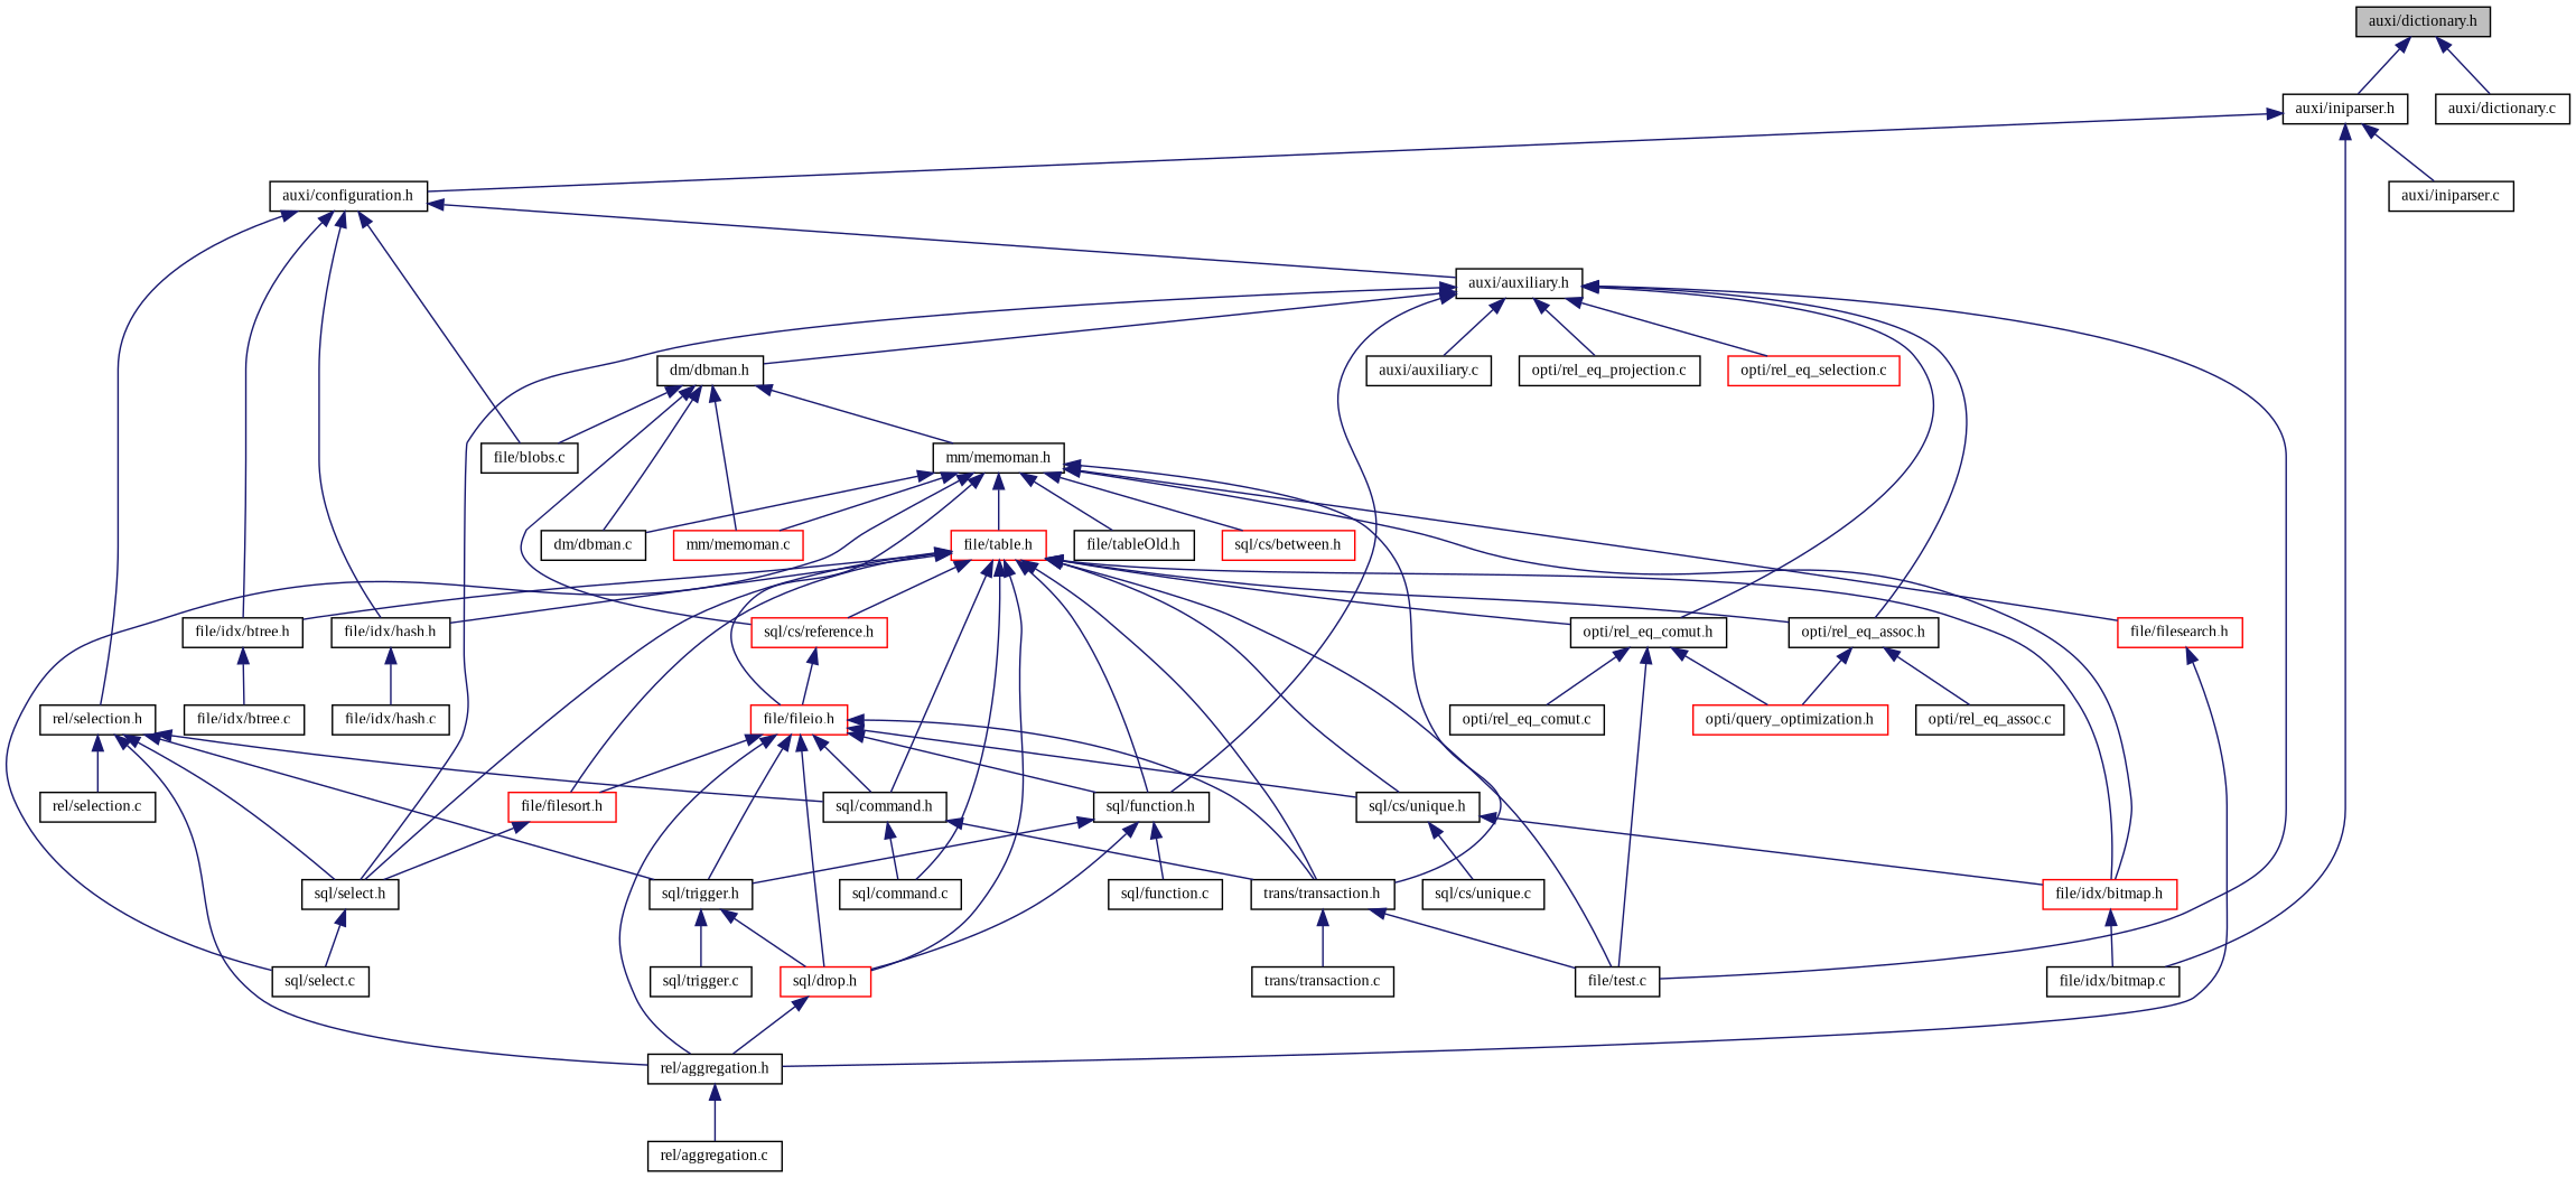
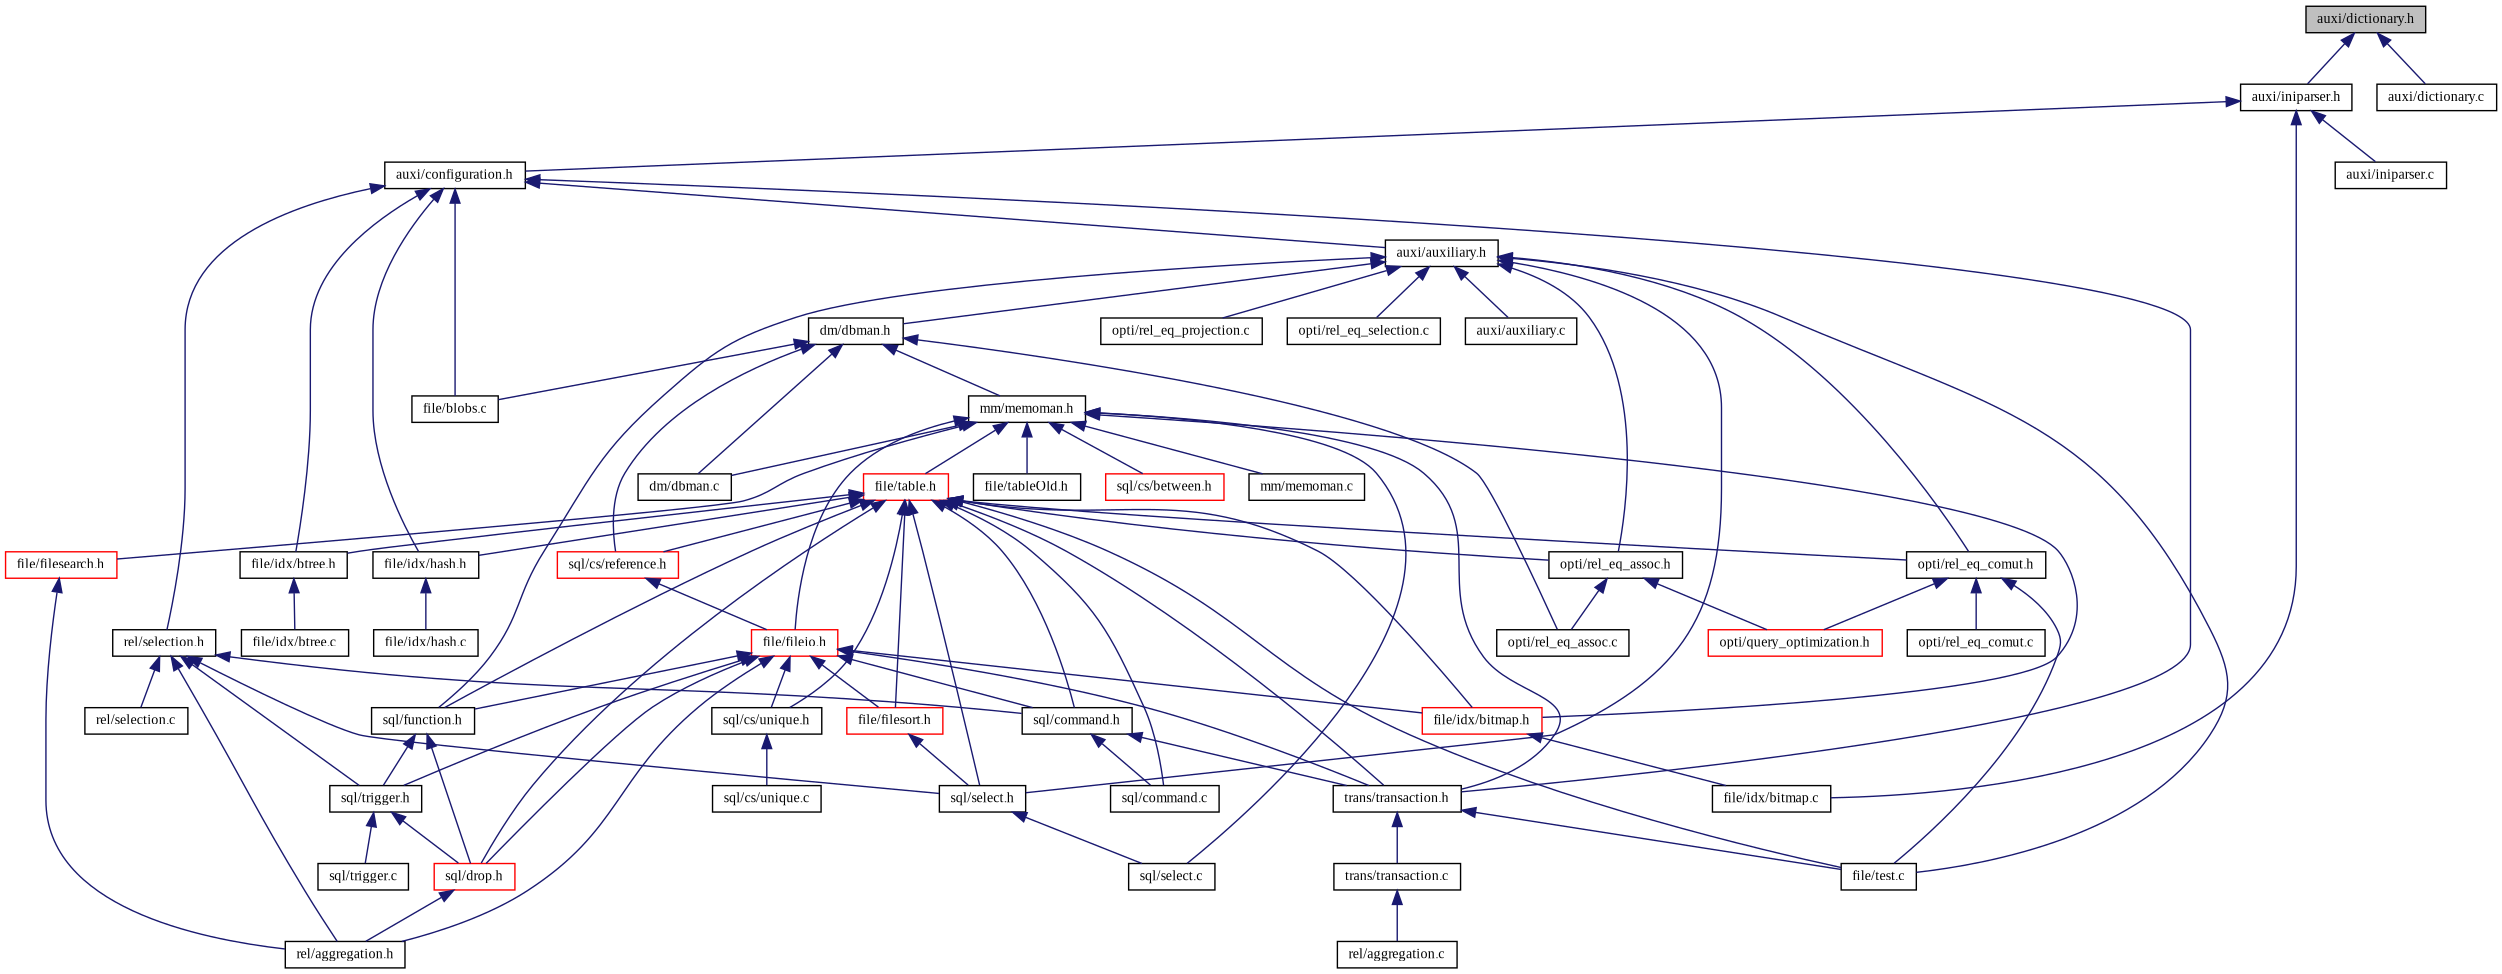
  digraph {
    fontname="Liberation Serif"
    node [color=black fontname="Liberation Serif" fontsize=10 shape=record]
    edge [color=midnightblue dir=back fontname="Liberation Serif" fontsize=10 labelfontname=Helvetica labelfontsize=10 style=solid]
    n1 [fillcolor=grey75 fontcolor=black height=0.2 label="auxi/dictionary.h" style=filled width=0.4]
    n2 [height=0.2 label="auxi/iniparser.h" width=0.4]
    n3 [height=0.2 label="auxi/dictionary.c" width=0.4]
    n4 [height=0.2 label="auxi/configuration.h" width=0.4]
    n5 [height=0.2 label="file/idx/bitmap.c" width=0.4]
    n6 [height=0.2 label="auxi/iniparser.c" width=0.4]
    n7 [height=0.2 label="sql/cs/unique.h" width=0.4]
    n8 [height=0.2 label="sql/cs/unique.c" width=0.4]
    n9 [height=0.2 label="auxi/auxiliary.h" width=0.4]
    n10 [height=0.2 label="trans/transaction.h" width=0.4]
    n11 [height=0.2 label="file/idx/btree.h" width=0.4]
    n12 [height=0.2 label="file/idx/hash.h" width=0.4]
    n13 [height=0.2 label="file/blobs.c" width=0.4]
    n14 [height=0.2 label="rel/selection.h" width=0.4]
    n15 [height=0.2 label="auxi/auxiliary.c" width=0.4]
    n16 [height=0.2 label="dm/dbman.h" width=0.4]
    n17 [height=0.2 label="sql/select.h" width=0.4]
    n18 [height=0.2 label="file/test.c" width=0.4]
    n19 [height=0.2 label="sql/function.h" width=0.4]
    n20 [height=0.2 label="opti/rel_eq_comut.h" width=0.4]
    n21 [height=0.2 label="opti/rel_eq_assoc.h" width=0.4]
    n22 [height=0.2 label="opti/rel_eq_projection.c" width=0.4]
-   n23 [color=red height=0.2 label="opti/rel_eq_selection.c" width=0.4]
+   n23 [height=0.2 label="opti/rel_eq_selection.c" width=0.4]
    n24 [height=0.2 label="trans/transaction.c" width=0.4]
    n25 [height=0.2 label="file/idx/btree.c" width=0.4]
    n26 [height=0.2 label="file/idx/hash.c" width=0.4]
    n27 [height=0.2 label="sql/command.h" width=0.4]
    n28 [height=0.2 label="sql/trigger.h" width=0.4]
    n29 [height=0.2 label="rel/aggregation.h" width=0.4]
    n30 [height=0.2 label="rel/selection.c" width=0.4]
    n31 [height=0.2 label="dm/dbman.c" width=0.4]
    n32 [height=0.2 label="mm/memoman.h" width=0.4]
-   n33 [color=red height=0.2 label="mm/memoman.c" width=0.4]
+   n33 [height=0.2 label="mm/memoman.c" width=0.4]
    n34 [color=red height=0.2 label="sql/cs/reference.h" width=0.4]
    n35 [height=0.2 label="sql/select.c" width=0.4]
    n36 [color=red height=0.2 label="sql/drop.h" width=0.4]
-   n37 [height=0.2 label="sql/function.c" width=0.4]
    n38 [color=red height=0.2 label="opti/query_optimization.h" width=0.4]
    n39 [height=0.2 label="opti/rel_eq_comut.c" width=0.4]
    n40 [height=0.2 label="opti/rel_eq_assoc.c" width=0.4]
    n41 [color=red height=0.2 label="file/table.h" width=0.4]
    n42 [color=red height=0.2 label="file/fileio.h" width=0.4]
    n43 [color=red height=0.2 label="file/idx/bitmap.h" width=0.4]
    n44 [color=red height=0.2 label="file/filesearch.h" width=0.4]
    n45 [height=0.2 label="file/tableOld.h" width=0.4]
    n46 [color=red height=0.2 label="sql/cs/between.h" width=0.4]
    n47 [color=red height=0.2 label="file/filesort.h" width=0.4]
    n48 [height=0.2 label="sql/command.c" width=0.4]
    n49 [height=0.2 label="sql/trigger.c" width=0.4]
    n50 [height=0.2 label="rel/aggregation.c" width=0.4]
    n1 -> n2
    n1 -> n3
    n2 -> n4
    n2 -> n5
    n2 -> n6
    n4 -> n9
+   n4 -> n10
    n4 -> n11
    n4 -> n12
    n4 -> n13
    n4 -> n14
    n7 -> n8
    n9 -> n15
    n9 -> n16
    n9 -> n17
    n9 -> n18
    n9 -> n19
    n9 -> n20
    n9 -> n21
    n9 -> n22
    n9 -> n23
    n10 -> n18
    n10 -> n24
    n11 -> n25
    n12 -> n26
    n14 -> n17
    n14 -> n27
    n14 -> n28
    n14 -> n29
    n14 -> n30
    n16 -> n13
    n16 -> n31
    n16 -> n32
-   n16 -> n33
+   n16 -> n40
    n16 -> n34
    n17 -> n35
    n19 -> n28
    n19 -> n36
-   n19 -> n37
    n20 -> n18
    n20 -> n38
    n20 -> n39
    n21 -> n38
    n21 -> n40
    n27 -> n10
    n27 -> n48
    n28 -> n36
    n28 -> n49
-   n29 -> n50
+   n24 -> n50
    n32 -> n10
    n32 -> n31
    n32 -> n33
    n32 -> n35
    n32 -> n41
    n32 -> n42
    n32 -> n43
    n32 -> n44
    n32 -> n45
    n32 -> n46
    n34 -> n42
    n36 -> n29
    n41 -> n7
    n41 -> n10
    n41 -> n11
    n41 -> n12
    n41 -> n17
    n41 -> n18
    n41 -> n19
    n41 -> n20
    n41 -> n21
    n41 -> n27
    n41 -> n34
    n41 -> n36
    n41 -> n43
    n41 -> n47
    n41 -> n48
    n42 -> n7
    n42 -> n10
    n42 -> n19
    n42 -> n27
    n42 -> n28
    n42 -> n29
    n42 -> n36
-   n7 -> n43
+   n42 -> n43
    n42 -> n47
    n43 -> n5
    n44 -> n29
    n47 -> n17
  }
